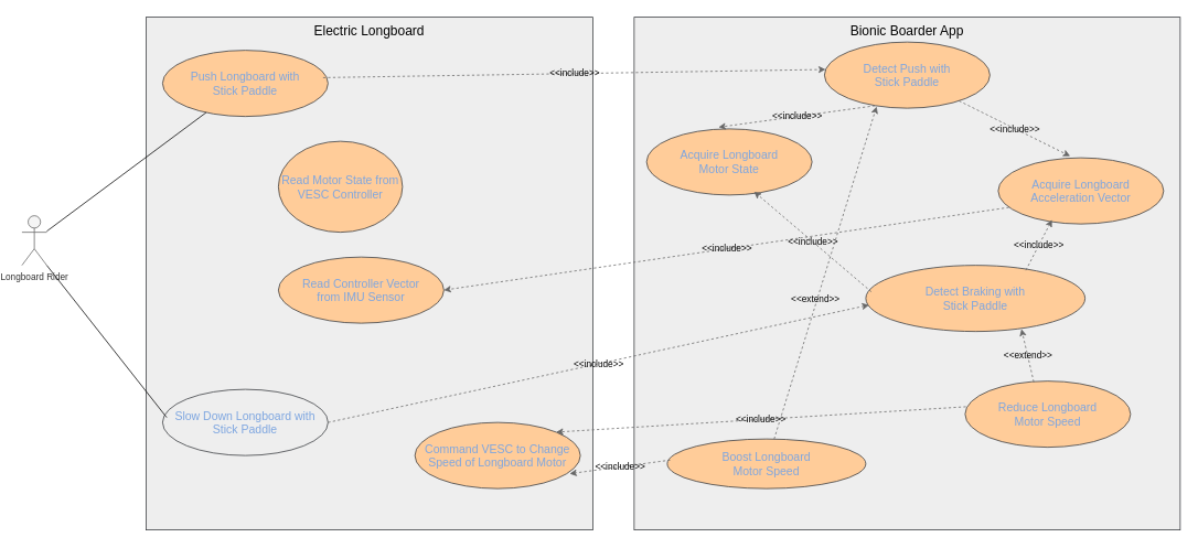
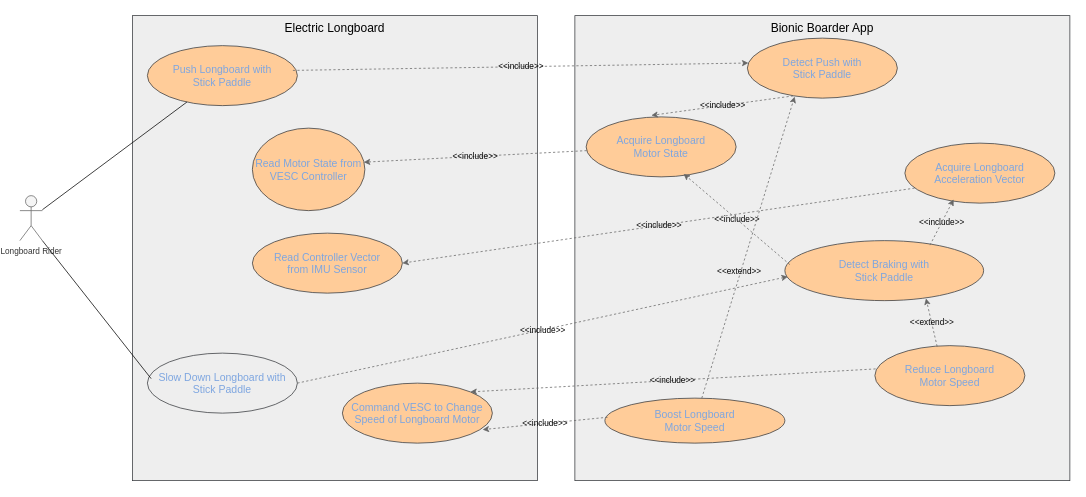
  <mxCell id="0" />
  <mxCell id="1" parent="0" />
  <mxCell id="2" value="Specimen and collection" style="edgeStyle=orthogonalEdgeStyle;endArrow=block;html=1;" parent="1" edge="1"><mxGeometry relative="1" as="geometry"><mxPoint x="450" y="90" as="targetPoint" /></mxGeometry></mxCell>
  <mxCell id="3" value="report delivery offline" style="edgeStyle=orthogonalEdgeStyle;endArrow=block;html=1;" parent="1" edge="1"><mxGeometry relative="1" as="geometry"><mxPoint x="400" y="120" as="sourcePoint" /></mxGeometry></mxCell>
  <mxCell id="4" value="&lt;div&gt;&lt;font style=&quot;font-size: 11px;&quot;&gt;Longboard Rider&lt;/font&gt;&lt;/div&gt;" style="shape=umlActor;verticalLabelPosition=bottom;verticalAlign=top;html=1;outlineConnect=0;strokeColor=#666666;align=center;fontFamily=Helvetica;fontSize=12;fontColor=#333333;labelBackgroundColor=none;fillColor=#f5f5f5;horizontal=1;textShadow=0;" parent="1" vertex="1"><mxGeometry x="20" y="260" width="30" height="60" as="geometry" /></mxCell>
  <mxCell id="5" value="Bionic Boarder App" style="rounded=0;whiteSpace=wrap;html=1;labelPosition=center;verticalLabelPosition=middle;align=center;verticalAlign=top;fillColor=#eeeeee;strokeColor=#36393d;fontSize=16;fontColor=#000000;labelBackgroundColor=none;" parent="1" vertex="1"><mxGeometry x="760" y="20" width="660" height="620" as="geometry" /></mxCell>
  <mxCell id="6" value="&lt;span style=&quot;font-size: 14px;&quot;&gt;Detect Push with&lt;/span&gt;&lt;div&gt;&lt;span style=&quot;font-size: 14px;&quot;&gt;Stick Paddle&lt;/span&gt;&lt;/div&gt;" style="ellipse;whiteSpace=wrap;html=1;fillColor=#ffcc99;strokeColor=#36393d;fontColor=#7EA6E0;" parent="1" vertex="1"><mxGeometry x="990" y="50" width="200" height="80" as="geometry" /></mxCell>
  <mxCell id="7" value="&lt;span style=&quot;font-size: 14px;&quot;&gt;Detect Braking with&lt;/span&gt;&lt;div&gt;&lt;span style=&quot;font-size: 14px;&quot;&gt;Stick Paddle&lt;/span&gt;&lt;/div&gt;" style="ellipse;whiteSpace=wrap;html=1;fillColor=#ffcc99;strokeColor=#36393d;fontColor=#7EA6E0;" parent="1" vertex="1"><mxGeometry x="1040" y="320" width="265" height="80" as="geometry" /></mxCell>
  <mxCell id="8" value="Electric Longboard" style="rounded=0;whiteSpace=wrap;html=1;labelPosition=center;verticalLabelPosition=middle;align=center;verticalAlign=top;fillColor=#eeeeee;strokeColor=#36393d;fontSize=16;fontColor=#000000;labelBackgroundColor=none;" parent="1" vertex="1"><mxGeometry x="170" y="20" width="540" height="620" as="geometry" /></mxCell>
  <mxCell id="9" value="&lt;span style=&quot;font-size: 14px;&quot;&gt;Push Longboard with&lt;/span&gt;&lt;div&gt;&lt;span style=&quot;font-size: 14px;&quot;&gt;Stick Paddle&lt;/span&gt;&lt;/div&gt;" style="ellipse;whiteSpace=wrap;html=1;fillColor=#ffcc99;strokeColor=#36393d;fontColor=#7EA6E0;" parent="1" vertex="1"><mxGeometry x="190" y="60" width="200" height="80" as="geometry" /></mxCell>
  <mxCell id="10" value="&lt;font style=&quot;font-size: 14px;&quot;&gt;Slow Down Longboard with&lt;/font&gt;&lt;div&gt;&lt;font style=&quot;font-size: 14px;&quot;&gt;Stick Paddle&lt;/font&gt;&lt;/div&gt;" style="ellipse;whiteSpace=wrap;html=1;fillColor=#eeeeee;strokeColor=#36393d;fontColor=#7EA6E0;" parent="1" vertex="1"><mxGeometry x="190" y="470" width="200" height="80" as="geometry" /></mxCell>
  <mxCell id="11" style="rounded=0;orthogonalLoop=1;jettySize=auto;html=1;strokeColor=#000000;endArrow=none;startFill=0;shadow=0;jumpStyle=none;" parent="1" source="4" target="9" edge="1"><mxGeometry relative="1" as="geometry"><mxPoint x="100" y="289.818" as="sourcePoint" /><mxPoint x="250" y="208" as="targetPoint" /></mxGeometry></mxCell>
  <mxCell id="12" style="rounded=0;orthogonalLoop=1;jettySize=auto;html=1;strokeColor=#000000;endArrow=none;startFill=0;shadow=0;jumpStyle=none;exitX=1;exitY=1;exitDx=0;exitDy=0;exitPerimeter=0;entryX=0.025;entryY=0.425;entryDx=0;entryDy=0;entryPerimeter=0;" parent="1" source="4" target="10" edge="1"><mxGeometry relative="1" as="geometry"><mxPoint x="190" y="489" as="sourcePoint" /><mxPoint x="603" y="350" as="targetPoint" /></mxGeometry></mxCell>
  <mxCell id="13" value="&amp;lt;&amp;lt;include&amp;gt;&amp;gt;" style="endArrow=classic;html=1;rounded=0;fillColor=#f5f5f5;gradientColor=#b3b3b3;strokeColor=#666666;dashed=1;fontColor=#060606;align=center;labelBackgroundColor=none;entryX=0.007;entryY=0.415;entryDx=0;entryDy=0;entryPerimeter=0;exitX=0.97;exitY=0.413;exitDx=0;exitDy=0;exitPerimeter=0;" parent="1" source="9" target="6" edge="1"><mxGeometry width="50" height="50" relative="1" as="geometry"><mxPoint x="730" y="110" as="sourcePoint" /><mxPoint x="850" y="110" as="targetPoint" /></mxGeometry></mxCell>
  <mxCell id="14" value="&amp;lt;&amp;lt;include&amp;gt;&amp;gt;" style="endArrow=classic;html=1;rounded=0;fillColor=#f5f5f5;gradientColor=#b3b3b3;strokeColor=#666666;dashed=1;fontColor=#060606;align=center;labelBackgroundColor=none;entryX=0.015;entryY=0.6;entryDx=0;entryDy=0;entryPerimeter=0;exitX=1;exitY=0.5;exitDx=0;exitDy=0;" parent="1" source="10" target="7" edge="1"><mxGeometry width="50" height="50" relative="1" as="geometry"><mxPoint x="612.61" y="535" as="sourcePoint" /><mxPoint x="909.61" y="525" as="targetPoint" /></mxGeometry></mxCell>
+ <mxCell id="15" value="&amp;lt;&amp;lt;include&amp;gt;&amp;gt;" style="endArrow=classic;html=1;rounded=0;fillColor=#f5f5f5;gradientColor=#b3b3b3;strokeColor=#666666;dashed=1;fontColor=#060606;align=center;labelBackgroundColor=none;entryX=0.99;entryY=0.413;entryDx=0;entryDy=0;entryPerimeter=0;" parent="1" source="16" target="17" edge="1"><mxGeometry width="50" height="50" relative="1" as="geometry"><mxPoint x="930" y="240" as="sourcePoint" /><mxPoint x="1243" y="278" as="targetPoint" /></mxGeometry></mxCell>
  <mxCell id="16" value="&lt;span style=&quot;font-size: 14px;&quot;&gt;Acquire Longboard&lt;/span&gt;&lt;div&gt;&lt;span style=&quot;font-size: 14px;&quot;&gt;Motor State&lt;/span&gt;&lt;/div&gt;" style="ellipse;whiteSpace=wrap;html=1;fillColor=#ffcc99;strokeColor=#36393d;fontColor=#7EA6E0;" parent="1" vertex="1"><mxGeometry x="775" y="155" width="200" height="80" as="geometry" /></mxCell>
  <mxCell id="17" value="&lt;span style=&quot;font-size: 14px;&quot;&gt;Read Motor State from&lt;/span&gt;&lt;div&gt;&lt;span style=&quot;font-size: 14px;&quot;&gt;VESC Controller&lt;/span&gt;&lt;/div&gt;" style="ellipse;whiteSpace=wrap;html=1;fillColor=#ffcc99;strokeColor=#36393d;fontColor=#7EA6E0;" parent="1" vertex="1"><mxGeometry x="330" y="170" width="150" height="110" as="geometry" /></mxCell>
  <mxCell id="18" value="&amp;lt;&amp;lt;include&amp;gt;&amp;gt;" style="endArrow=classic;html=1;rounded=0;fillColor=#f5f5f5;gradientColor=#b3b3b3;strokeColor=#666666;dashed=1;fontColor=#060606;align=center;labelBackgroundColor=none;entryX=0.435;entryY=-0.025;entryDx=0;entryDy=0;entryPerimeter=0;exitX=0.305;exitY=0.963;exitDx=0;exitDy=0;exitPerimeter=0;" parent="1" source="6" target="16" edge="1"><mxGeometry width="50" height="50" relative="1" as="geometry"><mxPoint x="940" y="370" as="sourcePoint" /><mxPoint x="1253" y="408" as="targetPoint" /></mxGeometry></mxCell>
  <mxCell id="19" value="&lt;span style=&quot;font-size: 14px;&quot;&gt;Acquire Longboard&lt;/span&gt;&lt;div&gt;&lt;span style=&quot;font-size: 14px;&quot;&gt;Acceleration Vector&lt;/span&gt;&lt;/div&gt;" style="ellipse;whiteSpace=wrap;html=1;fillColor=#ffcc99;strokeColor=#36393d;fontColor=#7EA6E0;" vertex="1" parent="1"><mxGeometry x="1200" y="190" width="200" height="80" as="geometry" /></mxCell>
- <mxCell id="20" value="&amp;lt;&amp;lt;include&amp;gt;&amp;gt;" style="endArrow=classic;html=1;rounded=0;fillColor=#f5f5f5;gradientColor=#b3b3b3;strokeColor=#666666;dashed=1;fontColor=#060606;align=center;labelBackgroundColor=none;entryX=0.435;entryY=-0.025;entryDx=0;entryDy=0;entryPerimeter=0;" edge="1" parent="1" target="19" source="6"><mxGeometry width="50" height="50" relative="1" as="geometry"><mxPoint x="1161" y="260" as="sourcePoint" /><mxPoint x="1463" y="531" as="targetPoint" /></mxGeometry></mxCell>
  <mxCell id="21" value="&lt;span style=&quot;font-size: 14px;&quot;&gt;Read Controller Vector&lt;/span&gt;&lt;div&gt;&lt;span style=&quot;font-size: 14px;&quot;&gt;from IMU Sensor&lt;/span&gt;&lt;/div&gt;" style="ellipse;whiteSpace=wrap;html=1;fillColor=#ffcc99;strokeColor=#36393d;fontColor=#7EA6E0;" vertex="1" parent="1"><mxGeometry x="330" y="310" width="200" height="80" as="geometry" /></mxCell>
  <mxCell id="22" value="&amp;lt;&amp;lt;include&amp;gt;&amp;gt;" style="endArrow=classic;html=1;rounded=0;fillColor=#f5f5f5;gradientColor=#b3b3b3;strokeColor=#666666;dashed=1;fontColor=#060606;align=center;labelBackgroundColor=none;entryX=1;entryY=0.5;entryDx=0;entryDy=0;exitX=0.065;exitY=0.75;exitDx=0;exitDy=0;exitPerimeter=0;" edge="1" parent="1" source="19" target="21"><mxGeometry width="50" height="50" relative="1" as="geometry"><mxPoint x="1064" y="350" as="sourcePoint" /><mxPoint x="870" y="365" as="targetPoint" /></mxGeometry></mxCell>
  <mxCell id="23" value="&amp;lt;&amp;lt;include&amp;gt;&amp;gt;" style="endArrow=classic;html=1;rounded=0;fillColor=#f5f5f5;gradientColor=#b3b3b3;strokeColor=#666666;dashed=1;fontColor=#060606;align=center;labelBackgroundColor=none;entryX=0.65;entryY=0.95;entryDx=0;entryDy=0;entryPerimeter=0;exitX=0.025;exitY=0.4;exitDx=0;exitDy=0;exitPerimeter=0;" edge="1" parent="1" source="7" target="16"><mxGeometry width="50" height="50" relative="1" as="geometry"><mxPoint x="1020" y="490" as="sourcePoint" /><mxPoint x="1133" y="531" as="targetPoint" /></mxGeometry></mxCell>
  <mxCell id="24" value="&amp;lt;&amp;lt;include&amp;gt;&amp;gt;" style="endArrow=classic;html=1;rounded=0;fillColor=#f5f5f5;gradientColor=#b3b3b3;strokeColor=#666666;dashed=1;fontColor=#060606;align=center;labelBackgroundColor=none;entryX=0.325;entryY=0.938;entryDx=0;entryDy=0;entryPerimeter=0;exitX=0.73;exitY=0.075;exitDx=0;exitDy=0;exitPerimeter=0;" edge="1" parent="1" source="7" target="19"><mxGeometry width="50" height="50" relative="1" as="geometry"><mxPoint x="1160" y="339.5" as="sourcePoint" /><mxPoint x="1273" y="380.5" as="targetPoint" /></mxGeometry></mxCell>
  <mxCell id="25" value="&lt;span style=&quot;font-size: 14px;&quot;&gt;Boost Longboard&lt;/span&gt;&lt;div&gt;&lt;span style=&quot;font-size: 14px;&quot;&gt;Motor Speed&lt;/span&gt;&lt;/div&gt;" style="ellipse;whiteSpace=wrap;html=1;fillColor=#ffcc99;strokeColor=#36393d;fontColor=#7EA6E0;" vertex="1" parent="1"><mxGeometry x="800" y="530" width="240" height="60" as="geometry" /></mxCell>
  <mxCell id="26" value="&lt;span style=&quot;font-size: 14px;&quot;&gt;Reduce Longboard&lt;/span&gt;&lt;div&gt;&lt;span style=&quot;font-size: 14px;&quot;&gt;Motor Speed&lt;/span&gt;&lt;/div&gt;" style="ellipse;whiteSpace=wrap;html=1;fillColor=#ffcc99;strokeColor=#36393d;fontColor=#7EA6E0;" vertex="1" parent="1"><mxGeometry x="1160" y="460" width="200" height="80" as="geometry" /></mxCell>
  <mxCell id="27" value="&lt;span style=&quot;&quot;&gt;&amp;lt;&amp;lt;extend&amp;gt;&amp;gt;&lt;/span&gt;" style="endArrow=classic;html=1;rounded=0;fillColor=#f5f5f5;gradientColor=#b3b3b3;strokeColor=#666666;dashed=1;fontColor=#060606;align=center;labelBackgroundColor=none;entryX=0.71;entryY=0.963;entryDx=0;entryDy=0;entryPerimeter=0;exitX=0.415;exitY=0.013;exitDx=0;exitDy=0;exitPerimeter=0;" edge="1" parent="1" source="26" target="7"><mxGeometry width="50" height="50" relative="1" as="geometry"><mxPoint x="1061" y="492" as="sourcePoint" /><mxPoint x="910" y="420" as="targetPoint" /></mxGeometry></mxCell>
  <mxCell id="28" value="&lt;span style=&quot;&quot;&gt;&amp;lt;&amp;lt;extend&amp;gt;&amp;gt;&lt;/span&gt;" style="endArrow=classic;html=1;rounded=0;fillColor=#f5f5f5;gradientColor=#b3b3b3;strokeColor=#666666;dashed=1;fontColor=#060606;align=center;labelBackgroundColor=none;entryX=0.315;entryY=0.975;entryDx=0;entryDy=0;entryPerimeter=0;" edge="1" parent="1" source="25" target="6"><mxGeometry x="-0.164" y="2" width="50" height="50" relative="1" as="geometry"><mxPoint x="941" y="424" as="sourcePoint" /><mxPoint x="850" y="370" as="targetPoint" /><mxPoint as="offset" /></mxGeometry></mxCell>
- <mxCell id="29" value="&lt;font style=&quot;font-size: 14px;&quot;&gt;Command VESC to Change Speed of Longboard Motor&lt;/font&gt;" style="ellipse;whiteSpace=wrap;html=1;fillColor=#ffcc99;strokeColor=#36393d;fontColor=#7EA6E0;" vertex="1" parent="1"><mxGeometry x="495" y="510" width="200" height="80" as="geometry" /></mxCell>
+ <mxCell id="29" value="&lt;font style=&quot;font-size: 14px;&quot;&gt;Command VESC to Change Speed of Longboard Motor&lt;/font&gt;" style="ellipse;whiteSpace=wrap;html=1;fillColor=#ffcc99;strokeColor=#36393d;fontColor=#7EA6E0;" vertex="1" parent="1"><mxGeometry x="450" y="510" width="200" height="80" as="geometry" /></mxCell>
  <mxCell id="30" value="&amp;lt;&amp;lt;include&amp;gt;&amp;gt;" style="endArrow=classic;html=1;rounded=0;fillColor=#f5f5f5;gradientColor=#b3b3b3;strokeColor=#666666;dashed=1;fontColor=#060606;align=center;labelBackgroundColor=none;entryX=1;entryY=0;entryDx=0;entryDy=0;exitX=0.005;exitY=0.388;exitDx=0;exitDy=0;exitPerimeter=0;" edge="1" parent="1" source="26" target="29"><mxGeometry width="50" height="50" relative="1" as="geometry"><mxPoint x="1473" y="500" as="sourcePoint" /><mxPoint x="650" y="620" as="targetPoint" /></mxGeometry></mxCell>
  <mxCell id="31" value="&amp;lt;&amp;lt;include&amp;gt;&amp;gt;" style="endArrow=classic;html=1;rounded=0;fillColor=#f5f5f5;gradientColor=#b3b3b3;strokeColor=#666666;dashed=1;fontColor=#060606;align=center;labelBackgroundColor=none;entryX=0.935;entryY=0.775;entryDx=0;entryDy=0;exitX=0.015;exitY=0.425;exitDx=0;exitDy=0;exitPerimeter=0;entryPerimeter=0;" edge="1" parent="1" source="25" target="29"><mxGeometry width="50" height="50" relative="1" as="geometry"><mxPoint x="1290" y="580" as="sourcePoint" /><mxPoint x="770" y="631" as="targetPoint" /></mxGeometry></mxCell>
